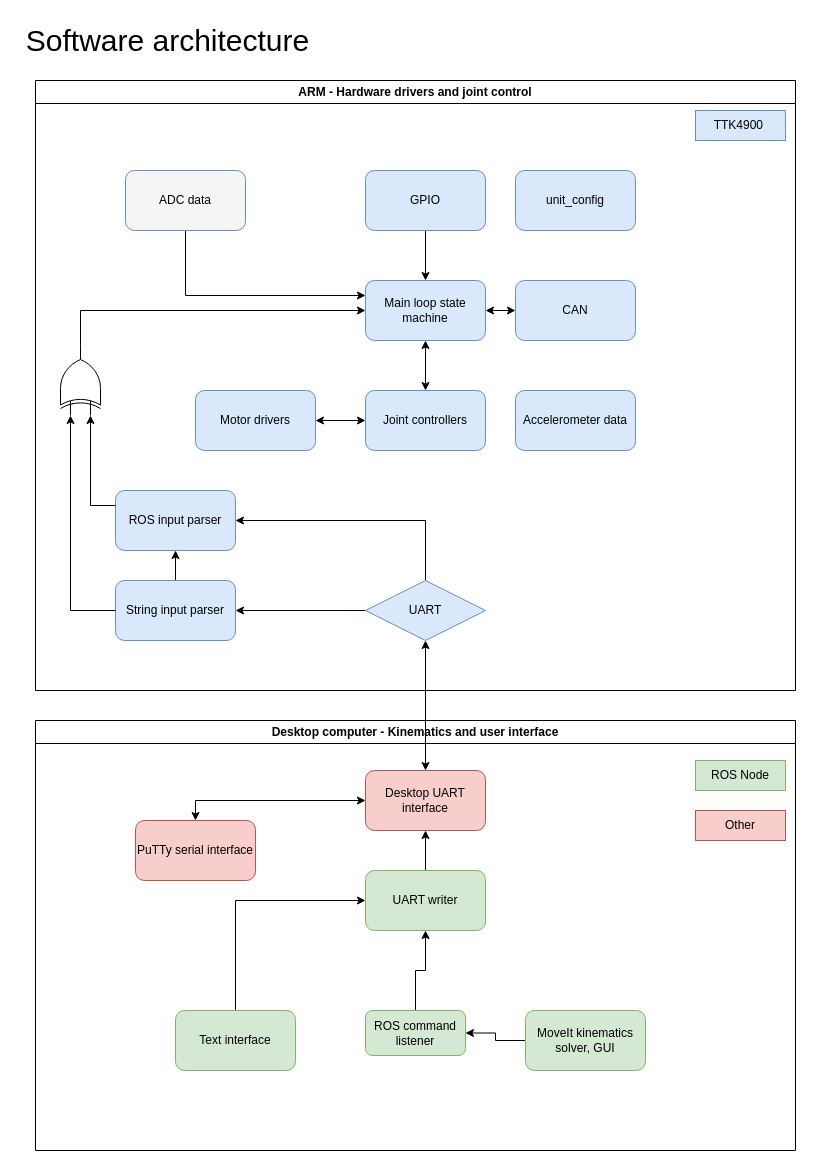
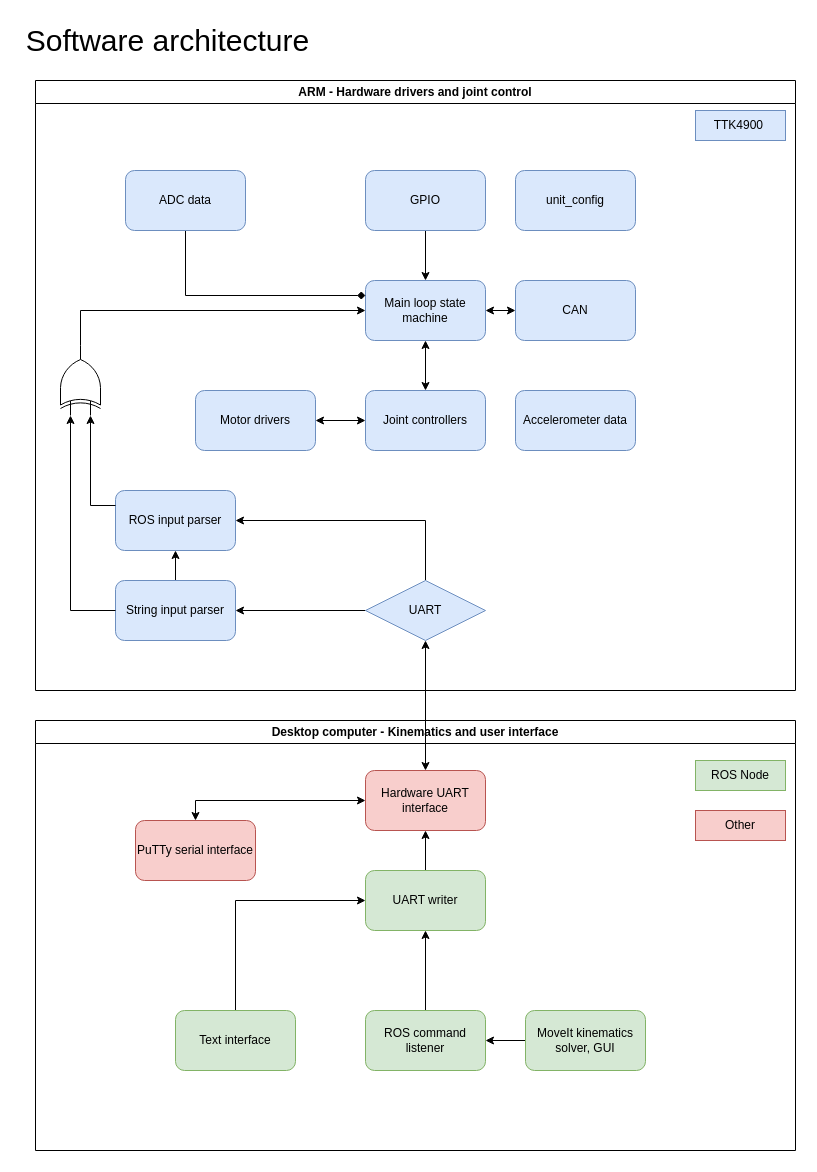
  <mxCell id="0" />
  <mxCell id="1" parent="0" />
  <mxCell id="2" value="&lt;font style=&quot;font-size: 30px;&quot;&gt;Software architecture&lt;/font&gt;" style="text;html=1;strokeColor=none;fillColor=none;align=center;verticalAlign=middle;whiteSpace=wrap;rounded=0;" vertex="1" parent="1"><mxGeometry x="20" y="20" width="295" height="40" as="geometry" /></mxCell>
  <mxCell id="3" value="ARM - Hardware drivers and joint control" style="swimlane;whiteSpace=wrap;html=1;" vertex="1" parent="1"><mxGeometry x="35" y="80" width="760" height="610" as="geometry" /></mxCell>
  <mxCell id="4" value="Accelerometer data" style="rounded=1;whiteSpace=wrap;html=1;fillColor=#dae8fc;strokeColor=#6c8ebf;" vertex="1" parent="3"><mxGeometry x="480" y="310" width="120" height="60" as="geometry" /></mxCell>
  <mxCell id="5" value="TTK4900&amp;nbsp;" style="text;html=1;align=center;verticalAlign=middle;whiteSpace=wrap;rounded=0;fillColor=#dae8fc;strokeColor=#6c8ebf;" vertex="1" parent="3"><mxGeometry x="660" y="30" width="90" height="30" as="geometry" /></mxCell>
  <mxCell id="6" value="unit_config" style="rounded=1;whiteSpace=wrap;html=1;fillColor=#dae8fc;strokeColor=#6c8ebf;" vertex="1" parent="3"><mxGeometry x="480" y="90" width="120" height="60" as="geometry" /></mxCell>
  <mxCell id="7" style="edgeStyle=orthogonalEdgeStyle;rounded=0;orthogonalLoop=1;jettySize=auto;html=1;exitX=0;exitY=0.5;exitDx=0;exitDy=0;entryX=1;entryY=0.5;entryDx=0;entryDy=0;" edge="1" parent="3" source="9" target="11"><mxGeometry relative="1" as="geometry" /></mxCell>
  <mxCell id="8" style="edgeStyle=orthogonalEdgeStyle;rounded=0;orthogonalLoop=1;jettySize=auto;html=1;exitX=0.5;exitY=0;exitDx=0;exitDy=0;entryX=1;entryY=0.5;entryDx=0;entryDy=0;" edge="1" parent="3" source="9" target="13"><mxGeometry relative="1" as="geometry" /></mxCell>
  <mxCell id="9" value="UART" style="rhombus;whiteSpace=wrap;html=1;fillColor=#dae8fc;strokeColor=#6c8ebf;" vertex="1" parent="3"><mxGeometry x="330" y="500" width="120" height="60" as="geometry" /></mxCell>
  <mxCell id="10" value="" style="edgeStyle=orthogonalEdgeStyle;rounded=0;orthogonalLoop=1;jettySize=auto;html=1;" edge="1" parent="3" source="11" target="13"><mxGeometry relative="1" as="geometry" /></mxCell>
  <mxCell id="11" value="String input parser" style="rounded=1;whiteSpace=wrap;html=1;fillColor=#dae8fc;strokeColor=#6c8ebf;" vertex="1" parent="3"><mxGeometry x="80" y="500" width="120" height="60" as="geometry" /></mxCell>
  <mxCell id="12" value="Main loop state machine" style="rounded=1;whiteSpace=wrap;html=1;fillColor=#dae8fc;strokeColor=#6c8ebf;" vertex="1" parent="3"><mxGeometry x="330" y="200" width="120" height="60" as="geometry" /></mxCell>
  <mxCell id="13" value="ROS input parser" style="rounded=1;whiteSpace=wrap;html=1;fillColor=#dae8fc;strokeColor=#6c8ebf;" vertex="1" parent="3"><mxGeometry x="80" y="410" width="120" height="60" as="geometry" /></mxCell>
  <mxCell id="14" style="edgeStyle=orthogonalEdgeStyle;rounded=0;orthogonalLoop=1;jettySize=auto;html=1;exitX=1;exitY=0.5;exitDx=0;exitDy=0;entryX=0;entryY=0.5;entryDx=0;entryDy=0;startArrow=classic;startFill=1;" edge="1" parent="3" source="15" target="17"><mxGeometry relative="1" as="geometry" /></mxCell>
  <mxCell id="15" value="Motor drivers" style="rounded=1;whiteSpace=wrap;html=1;fillColor=#dae8fc;strokeColor=#6c8ebf;" vertex="1" parent="3"><mxGeometry x="160" y="310" width="120" height="60" as="geometry" /></mxCell>
  <mxCell id="16" value="" style="edgeStyle=orthogonalEdgeStyle;rounded=0;orthogonalLoop=1;jettySize=auto;html=1;startArrow=classic;startFill=1;" edge="1" parent="3" source="17" target="12"><mxGeometry relative="1" as="geometry" /></mxCell>
  <mxCell id="17" value="Joint controllers" style="rounded=1;whiteSpace=wrap;html=1;fillColor=#dae8fc;strokeColor=#6c8ebf;" vertex="1" parent="3"><mxGeometry x="330" y="310" width="120" height="60" as="geometry" /></mxCell>
  <mxCell id="18" value="" style="edgeStyle=orthogonalEdgeStyle;rounded=0;orthogonalLoop=1;jettySize=auto;html=1;" edge="1" parent="3" source="19" target="12"><mxGeometry relative="1" as="geometry" /></mxCell>
  <mxCell id="19" value="GPIO" style="rounded=1;whiteSpace=wrap;html=1;fillColor=#dae8fc;strokeColor=#6c8ebf;" vertex="1" parent="3"><mxGeometry x="330" y="90" width="120" height="60" as="geometry" /></mxCell>
  <mxCell id="20" value="" style="edgeStyle=orthogonalEdgeStyle;rounded=0;orthogonalLoop=1;jettySize=auto;html=1;startArrow=classic;startFill=1;" edge="1" parent="3" source="21" target="12"><mxGeometry relative="1" as="geometry" /></mxCell>
  <mxCell id="21" value="CAN" style="rounded=1;whiteSpace=wrap;html=1;fillColor=#dae8fc;strokeColor=#6c8ebf;" vertex="1" parent="3"><mxGeometry x="480" y="200" width="120" height="60" as="geometry" /></mxCell>
- <mxCell id="22" style="edgeStyle=orthogonalEdgeStyle;rounded=0;orthogonalLoop=1;jettySize=auto;html=1;exitX=0.5;exitY=1;exitDx=0;exitDy=0;entryX=0;entryY=0.25;entryDx=0;entryDy=0;" edge="1" parent="3" source="23" target="12"><mxGeometry relative="1" as="geometry" /></mxCell>
- <mxCell id="23" value="ADC data" style="rounded=1;whiteSpace=wrap;html=1;fillColor=#f5f5f5;strokeColor=#6c8ebf;" vertex="1" parent="3"><mxGeometry x="90" y="90" width="120" height="60" as="geometry" /></mxCell>
+ <mxCell id="22" style="edgeStyle=orthogonalEdgeStyle;rounded=0;orthogonalLoop=1;jettySize=auto;html=1;exitX=0.5;exitY=1;exitDx=0;exitDy=0;entryX=0;entryY=0.25;entryDx=0;entryDy=0;endArrow=diamond;" edge="1" parent="3" source="23" target="12"><mxGeometry relative="1" as="geometry" /></mxCell>
+ <mxCell id="23" value="ADC data" style="rounded=1;whiteSpace=wrap;html=1;fillColor=#dae8fc;strokeColor=#6c8ebf;" vertex="1" parent="3"><mxGeometry x="90" y="90" width="120" height="60" as="geometry" /></mxCell>
  <mxCell id="24" style="edgeStyle=orthogonalEdgeStyle;rounded=0;orthogonalLoop=1;jettySize=auto;html=1;exitX=1;exitY=0.5;exitDx=0;exitDy=0;exitPerimeter=0;entryX=0;entryY=0.5;entryDx=0;entryDy=0;" edge="1" parent="3" source="25" target="12"><mxGeometry relative="1" as="geometry" /></mxCell>
  <mxCell id="25" value="" style="verticalLabelPosition=bottom;shadow=0;dashed=0;align=center;html=1;verticalAlign=top;shape=mxgraph.electrical.logic_gates.logic_gate;operation=xor;rotation=-90;" vertex="1" parent="3"><mxGeometry x="10" y="280" width="70" height="40" as="geometry" /></mxCell>
  <mxCell id="26" style="edgeStyle=orthogonalEdgeStyle;rounded=0;orthogonalLoop=1;jettySize=auto;html=1;exitX=0;exitY=0.5;exitDx=0;exitDy=0;entryX=0;entryY=0.25;entryDx=0;entryDy=0;entryPerimeter=0;" edge="1" parent="3" source="11" target="25"><mxGeometry relative="1" as="geometry" /></mxCell>
  <mxCell id="27" style="edgeStyle=orthogonalEdgeStyle;rounded=0;orthogonalLoop=1;jettySize=auto;html=1;exitX=0;exitY=0.25;exitDx=0;exitDy=0;entryX=0;entryY=0.75;entryDx=0;entryDy=0;entryPerimeter=0;" edge="1" parent="3" source="13" target="25"><mxGeometry relative="1" as="geometry" /></mxCell>
  <mxCell id="28" value="Desktop computer - Kinematics and user interface" style="swimlane;whiteSpace=wrap;html=1;" vertex="1" parent="1"><mxGeometry x="35" y="720" width="760" height="430" as="geometry" /></mxCell>
  <mxCell id="29" value="" style="edgeStyle=orthogonalEdgeStyle;rounded=0;orthogonalLoop=1;jettySize=auto;html=1;" edge="1" parent="28" source="30" target="36"><mxGeometry relative="1" as="geometry" /></mxCell>
  <mxCell id="30" value="UART writer" style="rounded=1;whiteSpace=wrap;html=1;fillColor=#d5e8d4;strokeColor=#82b366;" vertex="1" parent="28"><mxGeometry x="330" y="150" width="120" height="60" as="geometry" /></mxCell>
  <mxCell id="31" value="ROS Node" style="text;html=1;align=center;verticalAlign=middle;whiteSpace=wrap;rounded=0;fillColor=#d5e8d4;strokeColor=#82b366;" vertex="1" parent="28"><mxGeometry x="660" y="40" width="90" height="30" as="geometry" /></mxCell>
  <mxCell id="32" style="edgeStyle=orthogonalEdgeStyle;rounded=0;orthogonalLoop=1;jettySize=auto;html=1;exitX=0.5;exitY=0;exitDx=0;exitDy=0;entryX=0;entryY=0.5;entryDx=0;entryDy=0;" edge="1" parent="28" source="33" target="30"><mxGeometry relative="1" as="geometry" /></mxCell>
  <mxCell id="33" value="Text interface" style="rounded=1;whiteSpace=wrap;html=1;fillColor=#d5e8d4;strokeColor=#82b366;" vertex="1" parent="28"><mxGeometry x="140" y="290" width="120" height="60" as="geometry" /></mxCell>
  <mxCell id="34" value="" style="edgeStyle=orthogonalEdgeStyle;rounded=0;orthogonalLoop=1;jettySize=auto;html=1;" edge="1" parent="28" source="35" target="41"><mxGeometry relative="1" as="geometry" /></mxCell>
  <mxCell id="35" value="MoveIt kinematics solver, GUI" style="rounded=1;whiteSpace=wrap;html=1;fillColor=#d5e8d4;strokeColor=#82b366;" vertex="1" parent="28"><mxGeometry x="490" y="290" width="120" height="60" as="geometry" /></mxCell>
- <mxCell id="36" value="Desktop UART interface" style="rounded=1;whiteSpace=wrap;html=1;fillColor=#f8cecc;strokeColor=#b85450;" vertex="1" parent="28"><mxGeometry x="330" y="50" width="120" height="60" as="geometry" /></mxCell>
+ <mxCell id="36" value="Hardware UART interface" style="rounded=1;whiteSpace=wrap;html=1;fillColor=#f8cecc;strokeColor=#b85450;" vertex="1" parent="28"><mxGeometry x="330" y="50" width="120" height="60" as="geometry" /></mxCell>
  <mxCell id="37" value="Other" style="text;html=1;align=center;verticalAlign=middle;whiteSpace=wrap;rounded=0;fillColor=#f8cecc;strokeColor=#b85450;" vertex="1" parent="28"><mxGeometry x="660" y="90" width="90" height="30" as="geometry" /></mxCell>
  <mxCell id="38" style="edgeStyle=orthogonalEdgeStyle;rounded=0;orthogonalLoop=1;jettySize=auto;html=1;exitX=0.5;exitY=0;exitDx=0;exitDy=0;entryX=0;entryY=0.5;entryDx=0;entryDy=0;startArrow=classic;startFill=1;" edge="1" parent="28" source="39" target="36"><mxGeometry relative="1" as="geometry" /></mxCell>
  <mxCell id="39" value="PuTTy serial interface" style="rounded=1;whiteSpace=wrap;html=1;fillColor=#f8cecc;strokeColor=#b85450;" vertex="1" parent="28"><mxGeometry x="100" y="100" width="120" height="60" as="geometry" /></mxCell>
  <mxCell id="40" value="" style="edgeStyle=orthogonalEdgeStyle;rounded=0;orthogonalLoop=1;jettySize=auto;html=1;" edge="1" parent="28" source="41" target="30"><mxGeometry relative="1" as="geometry" /></mxCell>
- <mxCell id="41" value="ROS command listener" style="rounded=1;whiteSpace=wrap;html=1;fillColor=#d5e8d4;strokeColor=#82b366;" vertex="1" parent="28"><mxGeometry x="330" y="290" width="100" height="45" as="geometry" /></mxCell>
+ <mxCell id="41" value="ROS command listener" style="rounded=1;whiteSpace=wrap;html=1;fillColor=#d5e8d4;strokeColor=#82b366;" vertex="1" parent="28"><mxGeometry x="330" y="290" width="120" height="60" as="geometry" /></mxCell>
  <mxCell id="42" style="edgeStyle=orthogonalEdgeStyle;rounded=0;orthogonalLoop=1;jettySize=auto;html=1;exitX=0.5;exitY=0;exitDx=0;exitDy=0;entryX=0.5;entryY=1;entryDx=0;entryDy=0;startArrow=classic;startFill=1;" edge="1" parent="1" source="36" target="9"><mxGeometry relative="1" as="geometry" /></mxCell>
